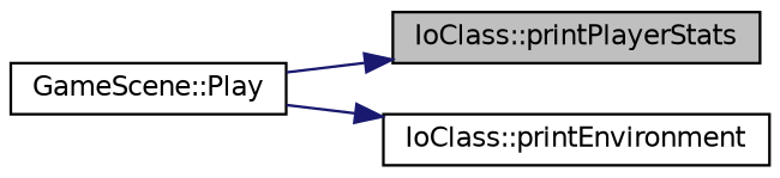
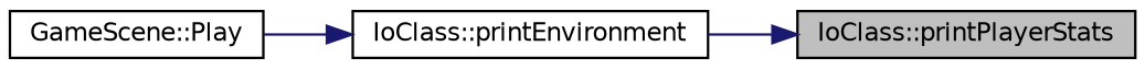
  digraph {
    rankdir=RL
    node [color=black fillcolor=white fontname=Helvetica fontsize=10 shape=record style=filled]
    edge [color=midnightblue dir=back fontname=Helvetica fontsize=10 labelfontname=Helvetica labelfontsize=10 style=solid]
    n1 [fillcolor=grey75 fontcolor=black height=0.2 label="IoClass::printPlayerStats" width=0.4]
    n2 [height=0.2 label="IoClass::printEnvironment" width=0.4]
    n3 [height=0.2 label="GameScene::Play" width=0.4]
-   n1 -> n3
+   n1 -> n2
    n2 -> n3
  }
